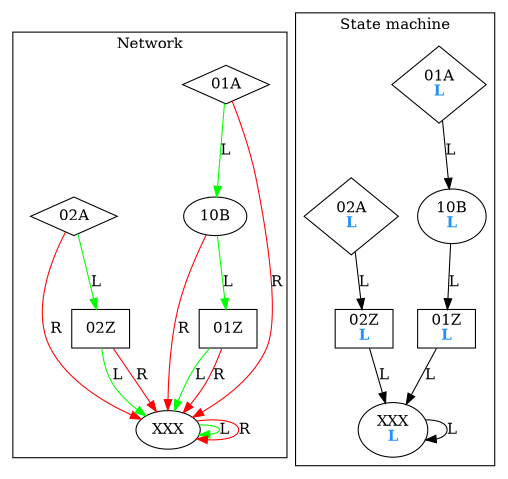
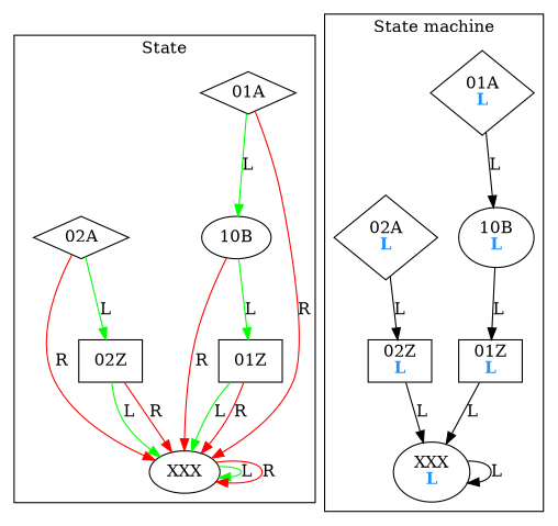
  digraph {
    fontname="DejaVu Serif"
    node [shape=diamond fontname="DejaVu Serif"]
    edge [fontname="DejaVu Serif"]
    n1 [label="01A"]
    n2 [label="10B" shape=ellipse]
    n3 [label=XXX shape=ellipse]
    n4 [label="01Z" shape=rect]
    n5 [label="02A"]
    n6 [label="02Z" shape=rect]
    n7 [label=<01A<br/><font color="dodgerblue"><b>L</b></font>>]
    n8 [label=<10B<br/><font color="dodgerblue"><b>L</b></font>> shape=ellipse]
    n9 [label=<01Z<br/><font color="dodgerblue"><b>L</b></font>> shape=rect]
    n10 [label=<XXX<br/><font color="dodgerblue"><b>L</b></font>> shape=ellipse]
    n11 [label=<02A<br/><font color="dodgerblue"><b>L</b></font>>]
    n12 [label=<02Z<br/><font color="dodgerblue"><b>L</b></font>> shape=rect]
    subgraph cluster_1 {
      color=black
-     label=Network
+     label=State
      n1
      n2
      n3
      n4
      n5
      n6
    }
    subgraph cluster_2 {
      color=black
      label="State machine"
      n7
      n8
      n9
      n10
      n11
      n12
    }
    n1 -> n2 [color=green label=L]
    n1 -> n3 [color=red label=R]
    n2 -> n3 [color=red label=R]
    n2 -> n4 [color=green label=L]
    n3 -> n3 [color=green label=L]
    n3 -> n3 [color=red label=R]
    n4 -> n3 [color=green label=L]
    n4 -> n3 [color=red label=R]
    n5 -> n3 [color=red label=R]
    n5 -> n6 [color=green label=L]
    n6 -> n3 [color=green label=L]
    n6 -> n3 [color=red label=R]
    n7 -> n8 [label=L]
    n8 -> n9 [label=L]
    n9 -> n10 [label=L]
    n10 -> n10 [label=L]
    n11 -> n12 [label=L]
    n12 -> n10 [label=L]
  }
